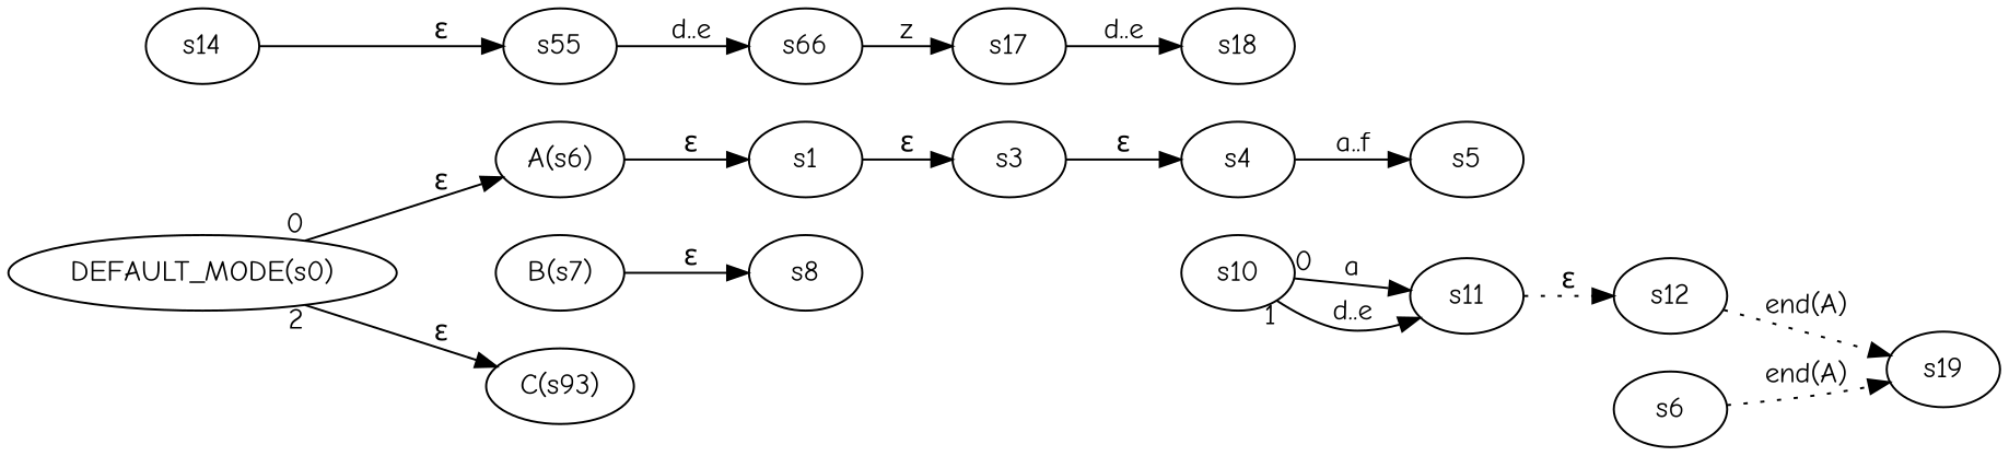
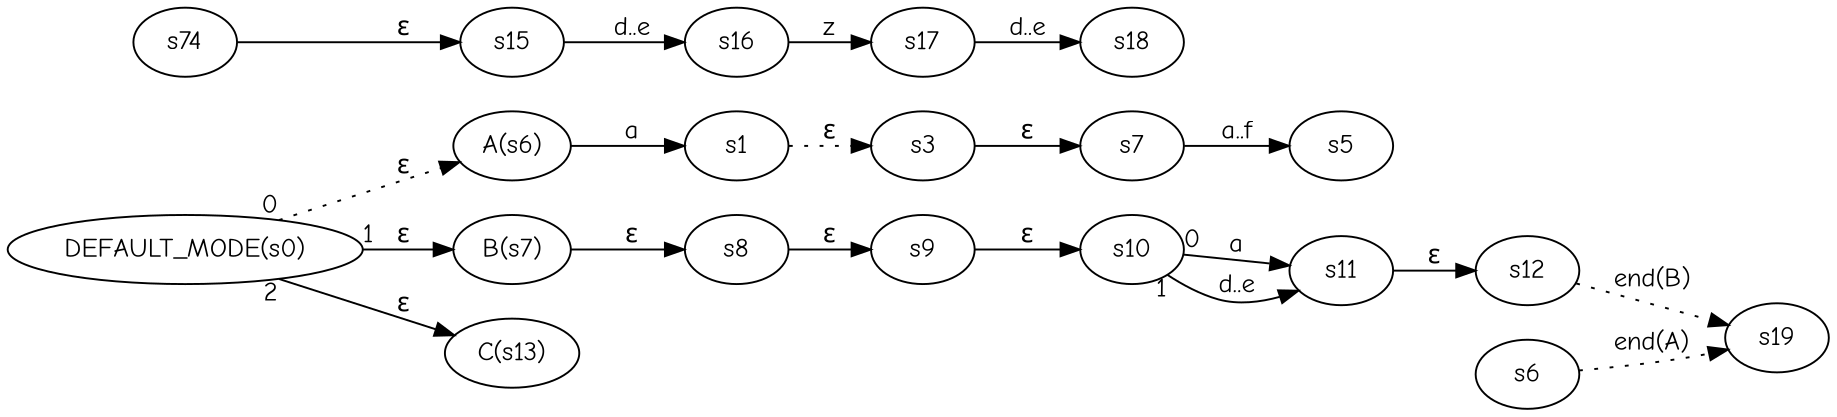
  digraph {
    fontname="Comic Neue"
    rankdir=LR
    node [fontname="Comic Neue"]
    edge [fontname="Comic Neue"]
    n1 [label="A(s6)"]
    "DEFAULT_MODE(s0)"
    "B(s7)"
-   "C(s13)" [label="C(s93)"]
+   "C(s13)"
    n5 [label=s1]
    s8
    s3
-   s4
+   s4 [label=s7]
    s5
    s6
    s19
+   s9
    s10
    s11
    s12
-   s14
-   s15 [label=s55]
-   s16 [label=s66]
+   s14 [label=s74]
+   s15
+   s16
    s17
    s18
-   n1 -> n5 [label="ε"]
-   "DEFAULT_MODE(s0)" -> n1 [label="ε" taillabel=0]
+   n1 -> n5 [label=a]
+   "DEFAULT_MODE(s0)" -> n1 [label="ε" taillabel=0 style=dotted]
+   "DEFAULT_MODE(s0)" -> "B(s7)" [label="ε" taillabel=1]
    "DEFAULT_MODE(s0)" -> "C(s13)" [label="ε" taillabel=2]
    "B(s7)" -> s8 [label="ε"]
-   n5 -> s3 [label="ε"]
+   n5 -> s3 [label="ε" style=dotted]
+   s8 -> s9 [label="ε"]
    s3 -> s4 [label="ε"]
    s4 -> s5 [label="a..f"]
    s6 -> s19 [label="end(A)" style=dotted]
+   s9 -> s10 [label="ε"]
    s10 -> s11 [label=a taillabel=0]
    s10 -> s11 [label="d..e" taillabel=1]
-   s11 -> s12 [label="ε" style=dotted]
-   s12 -> s19 [label="end(A)" style=dotted]
+   s11 -> s12 [label="ε"]
+   s12 -> s19 [label="end(B)" style=dotted]
    s14 -> s15 [label="ε"]
    s15 -> s16 [label="d..e"]
    s16 -> s17 [label=z]
    s17 -> s18 [label="d..e"]
  }
